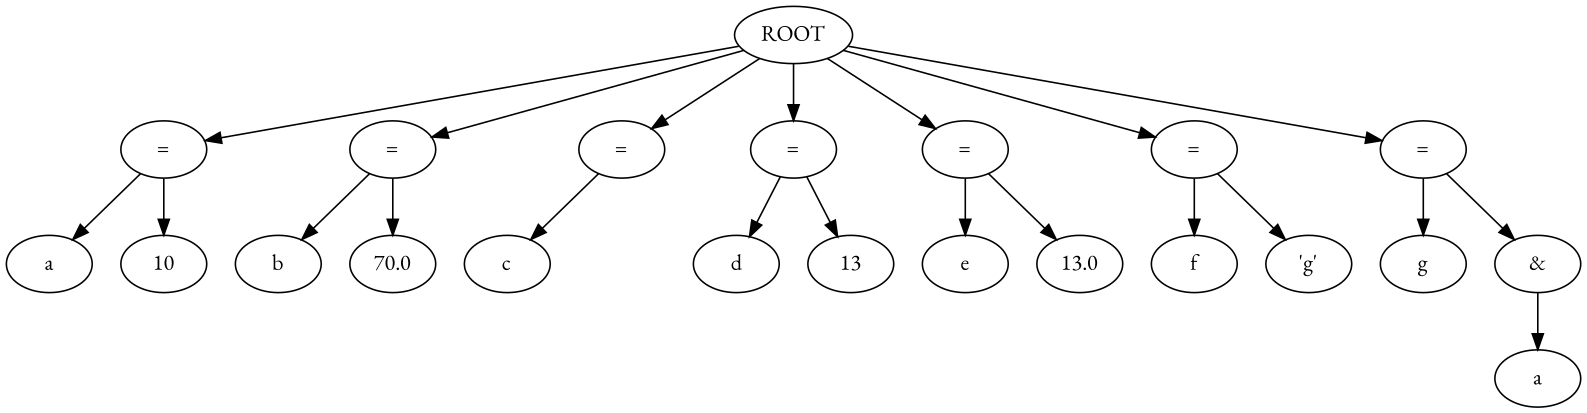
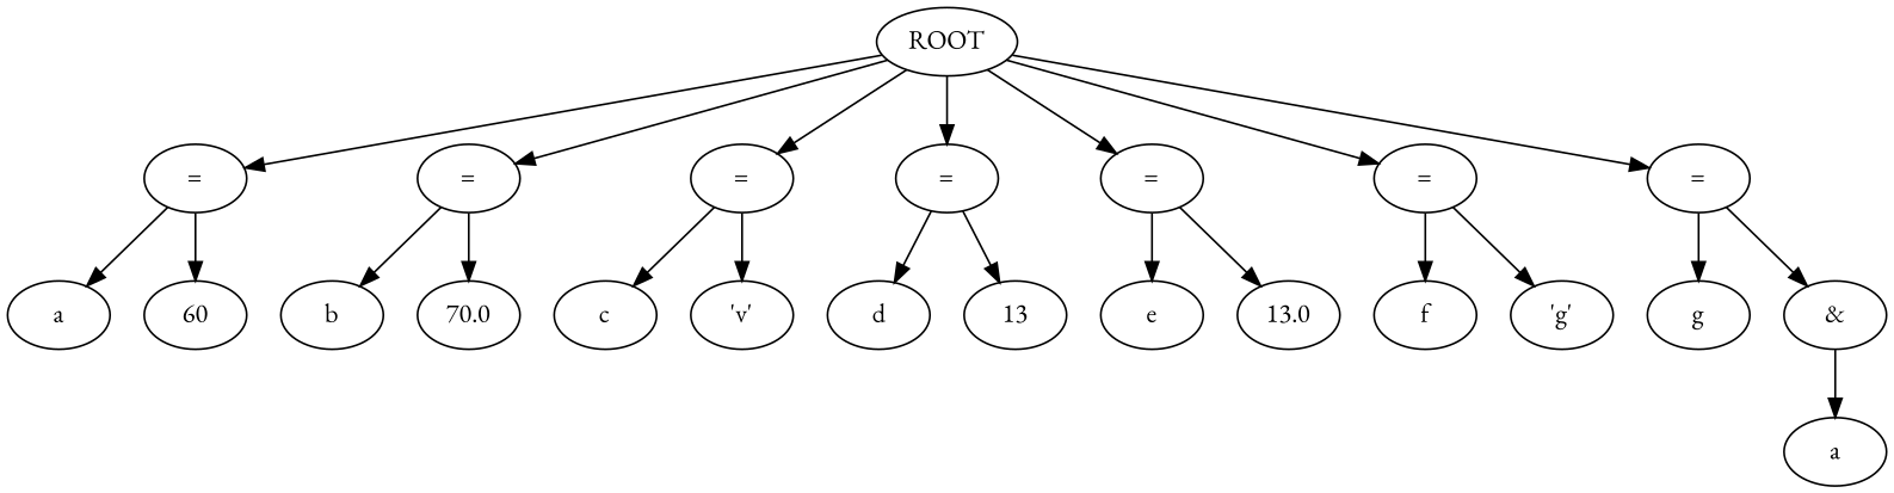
  strict digraph {
    fontname="EB Garamond"
    node [fontname="EB Garamond"]
    edge [fontname="EB Garamond"]
    n1 [label="="]
    n2 [label=a]
-   n3 [label=10]
+   n3 [label=60]
    n4 [label="="]
    n5 [label=b]
    n6 [label=70.0]
    n7 [label="="]
    n8 [label=c]
+   n9 [label="'v'"]
    n10 [label="="]
    n11 [label=d]
    n12 [label=13]
    n13 [label="="]
    n14 [label=e]
    n15 [label=13.0]
    n16 [label="="]
    n17 [label=f]
    n18 [label="'g'"]
    n19 [label="="]
    n20 [label=g]
    n21 [label="&"]
    n22 [label=a]
    ROOT
    n1 -> n2
    n1 -> n3
    n4 -> n5
    n4 -> n6
    n7 -> n8
+   n7 -> n9
    n10 -> n11
    n10 -> n12
    n13 -> n14
    n13 -> n15
    n16 -> n17
    n16 -> n18
    n19 -> n20
    n19 -> n21
    n21 -> n22
    ROOT -> n1
    ROOT -> n4
    ROOT -> n7
    ROOT -> n10
    ROOT -> n13
    ROOT -> n16
    ROOT -> n19
  }
